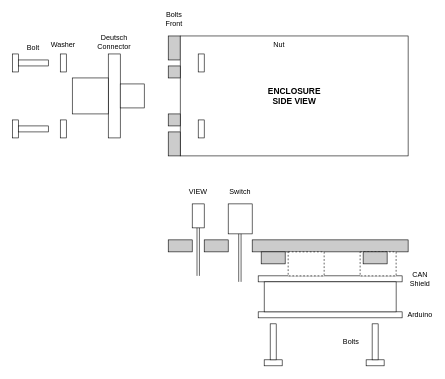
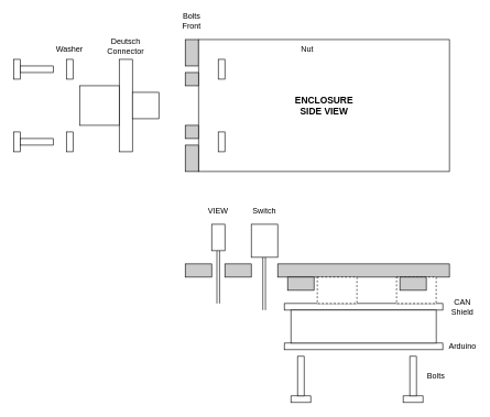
  <mxCell id="0" />
  <mxCell id="1" parent="0" />
  <mxCell id="2" value="" parent="1" style="rounded=0;whiteSpace=wrap;html=1;fillColor=#CCCCCC;" vertex="1"><mxGeometry as="geometry" x="280" y="59" width="20" height="40" /></mxCell>
  <mxCell id="3" value="" parent="1" style="rounded=0;whiteSpace=wrap;html=1;" vertex="1"><mxGeometry as="geometry" x="300" y="59" width="380" height="200" /></mxCell>
  <mxCell id="4" value="" parent="1" style="rounded=0;whiteSpace=wrap;html=1;" vertex="1"><mxGeometry as="geometry" x="180" y="89" width="20" height="140" /></mxCell>
  <mxCell id="5" value="" parent="1" style="whiteSpace=wrap;html=1;aspect=fixed;" vertex="1"><mxGeometry as="geometry" x="120" y="129" width="60" height="60" /></mxCell>
  <mxCell id="6" value="" parent="1" style="rounded=0;whiteSpace=wrap;html=1;" vertex="1"><mxGeometry as="geometry" x="20" y="89" width="10" height="30" /></mxCell>
  <mxCell id="7" value="" parent="1" style="rounded=0;whiteSpace=wrap;html=1;" vertex="1"><mxGeometry as="geometry" x="30" y="99" width="50" height="10" /></mxCell>
  <mxCell id="8" value="" parent="1" style="rounded=0;whiteSpace=wrap;html=1;" vertex="1"><mxGeometry as="geometry" x="20" y="199" width="10" height="30" /></mxCell>
  <mxCell id="9" value="" parent="1" style="rounded=0;whiteSpace=wrap;html=1;" vertex="1"><mxGeometry as="geometry" x="30" y="209" width="50" height="10" /></mxCell>
  <mxCell id="10" value="" parent="1" style="rounded=0;whiteSpace=wrap;html=1;fillColor=#CCCCCC;" vertex="1"><mxGeometry as="geometry" x="280" y="109" width="20" height="20" /></mxCell>
  <mxCell id="11" value="" parent="1" style="rounded=0;whiteSpace=wrap;html=1;fillColor=#CCCCCC;" vertex="1"><mxGeometry as="geometry" x="280" y="219" width="20" height="40" /></mxCell>
  <mxCell id="12" value="" parent="1" style="rounded=0;whiteSpace=wrap;html=1;" vertex="1"><mxGeometry as="geometry" x="100" y="89" width="10" height="30" /></mxCell>
  <mxCell id="13" value="" parent="1" style="rounded=0;whiteSpace=wrap;html=1;" vertex="1"><mxGeometry as="geometry" x="100" y="199" width="10" height="30" /></mxCell>
  <mxCell id="14" value="" parent="1" style="rounded=0;whiteSpace=wrap;html=1;" vertex="1"><mxGeometry as="geometry" x="330" y="89" width="10" height="30" /></mxCell>
  <mxCell id="15" value="" parent="1" style="rounded=0;whiteSpace=wrap;html=1;" vertex="1"><mxGeometry as="geometry" x="330" y="199" width="10" height="30" /></mxCell>
  <mxCell id="16" value="" parent="1" style="rounded=0;whiteSpace=wrap;html=1;fillColor=#CCCCCC;" vertex="1"><mxGeometry as="geometry" x="280" y="189" width="20" height="20" /></mxCell>
  <mxCell id="17" value="" parent="1" style="whiteSpace=wrap;html=1;aspect=fixed;" vertex="1"><mxGeometry as="geometry" x="200" y="139" width="40" height="40" /></mxCell>
- <mxCell id="18" value="Bolt" parent="1" style="text;html=1;strokeColor=none;fillColor=none;align=center;verticalAlign=middle;whiteSpace=wrap;rounded=0;" vertex="1"><mxGeometry as="geometry" x="35" y="69" width="40" height="20" /></mxCell>
  <mxCell id="19" value="Washer" parent="1" style="text;html=1;strokeColor=none;fillColor=none;align=center;verticalAlign=middle;whiteSpace=wrap;rounded=0;" vertex="1"><mxGeometry as="geometry" x="85" y="63.5" width="40" height="20" /></mxCell>
  <mxCell id="20" value="Deutsch Connector" parent="1" style="text;html=1;strokeColor=none;fillColor=none;align=center;verticalAlign=middle;whiteSpace=wrap;rounded=0;" vertex="1"><mxGeometry as="geometry" x="170" y="59" width="40" height="20" /></mxCell>
  <mxCell id="21" value="Bolts Front" parent="1" style="text;html=1;strokeColor=none;fillColor=none;align=center;verticalAlign=middle;whiteSpace=wrap;rounded=0;" vertex="1"><mxGeometry as="geometry" x="270" y="20.5" width="40" height="20" /></mxCell>
  <mxCell id="22" value="Nut" parent="1" style="text;html=1;strokeColor=none;fillColor=none;align=center;verticalAlign=middle;whiteSpace=wrap;rounded=0;" vertex="1"><mxGeometry x="445" y="63.5" as="geometry" width="40" height="20" /></mxCell>
  <mxCell id="23" value="" parent="1" style="rounded=0;whiteSpace=wrap;html=1;fillColor=#CCCCCC;" vertex="1"><mxGeometry as="geometry" x="420" y="399" width="260" height="20" /></mxCell>
  <mxCell id="24" value="" parent="1" style="rounded=0;whiteSpace=wrap;html=1;" vertex="1"><mxGeometry as="geometry" x="430" y="459" width="240" height="10" /></mxCell>
  <mxCell id="25" value="" parent="1" style="rounded=0;whiteSpace=wrap;html=1;" vertex="1"><mxGeometry as="geometry" x="430" y="519" width="240" height="10" /></mxCell>
  <mxCell id="26" value="" parent="1" style="rounded=0;whiteSpace=wrap;html=1;dashed=1;" vertex="1"><mxGeometry as="geometry" x="480" y="419" width="60" height="40" /></mxCell>
  <mxCell id="27" value="" parent="1" style="rounded=0;whiteSpace=wrap;html=1;dashed=1;" vertex="1"><mxGeometry as="geometry" x="600" y="419" width="60" height="40" /></mxCell>
  <mxCell id="28" value="" parent="1" style="rounded=0;whiteSpace=wrap;html=1;" vertex="1"><mxGeometry as="geometry" x="440" y="599" width="30" height="10" /></mxCell>
  <mxCell id="29" value="" parent="1" style="rounded=0;whiteSpace=wrap;html=1;" vertex="1"><mxGeometry as="geometry" x="450" y="539" width="10" height="60" /></mxCell>
  <mxCell id="30" value="" parent="1" style="rounded=0;whiteSpace=wrap;html=1;" vertex="1"><mxGeometry as="geometry" x="610" y="599" width="30" height="10" /></mxCell>
  <mxCell id="31" value="" parent="1" style="rounded=0;whiteSpace=wrap;html=1;" vertex="1"><mxGeometry as="geometry" x="620" y="539" width="10" height="60" /></mxCell>
  <mxCell id="32" value="" parent="1" style="rounded=0;whiteSpace=wrap;html=1;fillColor=#CCCCCC;" vertex="1"><mxGeometry as="geometry" x="340" y="399" width="40" height="20" /></mxCell>
  <mxCell id="33" value="" parent="1" style="rounded=0;whiteSpace=wrap;html=1;fillColor=#CCCCCC;" vertex="1"><mxGeometry as="geometry" x="280" y="399" width="40" height="20" /></mxCell>
  <mxCell id="34" value="" parent="1" style="rounded=0;whiteSpace=wrap;html=1;" vertex="1"><mxGeometry as="geometry" x="320" y="339" width="20" height="40" /></mxCell>
  <mxCell id="35" value="" parent="1" style="shape=link;html=1;entryX=0.5;entryY=1;entryDx=0;entryDy=0;" edge="1" target="34"><mxGeometry as="geometry" width="50" height="50" relative="1"><mxPoint as="sourcePoint" x="330" y="459" /><mxPoint as="targetPoint" x="390" y="449" /></mxGeometry></mxCell>
  <mxCell id="36" value="" parent="1" style="rounded=0;whiteSpace=wrap;html=1;" vertex="1"><mxGeometry as="geometry" x="380" y="339" width="40" height="50" /></mxCell>
  <mxCell id="37" value="" parent="1" style="shape=link;html=1;entryX=0.5;entryY=1;entryDx=0;entryDy=0;" edge="1"><mxGeometry as="geometry" width="50" height="50" relative="1"><mxPoint as="sourcePoint" x="399.5" y="469" /><mxPoint as="targetPoint" x="399.5" y="389" /></mxGeometry></mxCell>
  <mxCell id="38" value="CAN Shield" parent="1" style="text;html=1;strokeColor=none;fillColor=none;align=center;verticalAlign=middle;whiteSpace=wrap;rounded=0;" vertex="1"><mxGeometry as="geometry" x="680" y="454" width="40" height="20" /></mxCell>
  <mxCell id="39" value="Arduino" parent="1" style="text;html=1;strokeColor=none;fillColor=none;align=center;verticalAlign=middle;whiteSpace=wrap;rounded=0;" vertex="1"><mxGeometry as="geometry" x="680" y="514" width="40" height="20" /></mxCell>
- <mxCell id="40" value="Bolts" parent="1" style="text;html=1;strokeColor=none;fillColor=none;align=center;verticalAlign=middle;whiteSpace=wrap;rounded=0;" vertex="1"><mxGeometry x="565" y="559" as="geometry" width="40" height="20" /></mxCell>
+ <mxCell id="40" value="Bolts" parent="1" style="text;html=1;strokeColor=none;fillColor=none;align=center;verticalAlign=middle;whiteSpace=wrap;rounded=0;" vertex="1"><mxGeometry as="geometry" x="640" y="559" width="40" height="20" /></mxCell>
  <mxCell id="41" value="VIEW" parent="1" style="text;html=1;strokeColor=none;fillColor=none;align=center;verticalAlign=middle;whiteSpace=wrap;rounded=0;" vertex="1"><mxGeometry as="geometry" x="310" y="309" width="40" height="20" /></mxCell>
  <mxCell id="42" value="Switch" parent="1" style="text;html=1;strokeColor=none;fillColor=none;align=center;verticalAlign=middle;whiteSpace=wrap;rounded=0;" vertex="1"><mxGeometry as="geometry" x="380" y="309" width="40" height="20" /></mxCell>
  <mxCell id="43" value="" parent="1" style="rounded=0;whiteSpace=wrap;html=1;" vertex="1"><mxGeometry as="geometry" x="440" y="469" width="220" height="50" /></mxCell>
  <mxCell id="44" value="ENCLOSURE SIDE VIEW" parent="1" style="text;html=1;strokeColor=none;fillColor=none;align=center;verticalAlign=middle;whiteSpace=wrap;rounded=0;fontSize=14;fontStyle=1" vertex="1"><mxGeometry as="geometry" x="436.5" y="149" width="107" height="20" /></mxCell>
  <mxCell id="45" value="" parent="1" style="rounded=0;whiteSpace=wrap;html=1;fillColor=#CCCCCC;fontSize=14;" vertex="1"><mxGeometry as="geometry" x="435" y="419" width="40" height="20" /></mxCell>
  <mxCell id="46" value="" parent="1" style="rounded=0;whiteSpace=wrap;html=1;fillColor=#CCCCCC;fontSize=14;" vertex="1"><mxGeometry as="geometry" x="605" y="419" width="40" height="20" /></mxCell>
